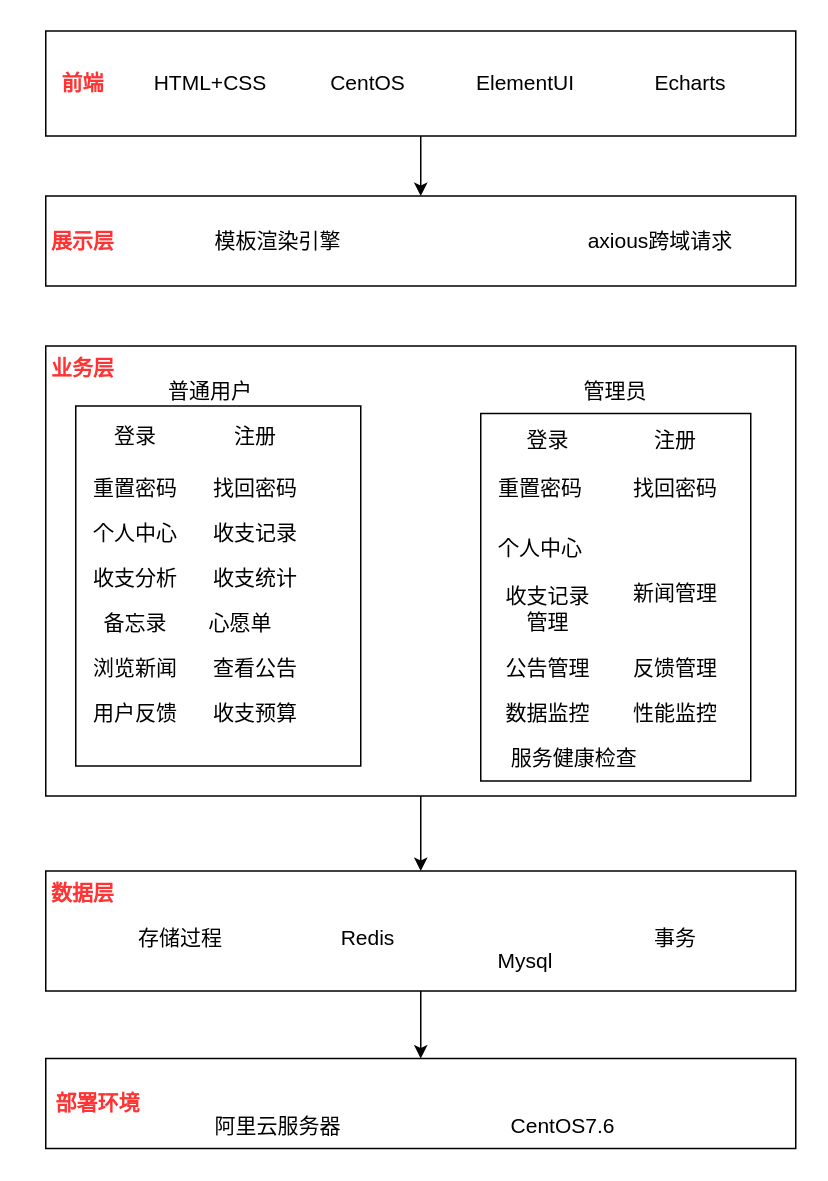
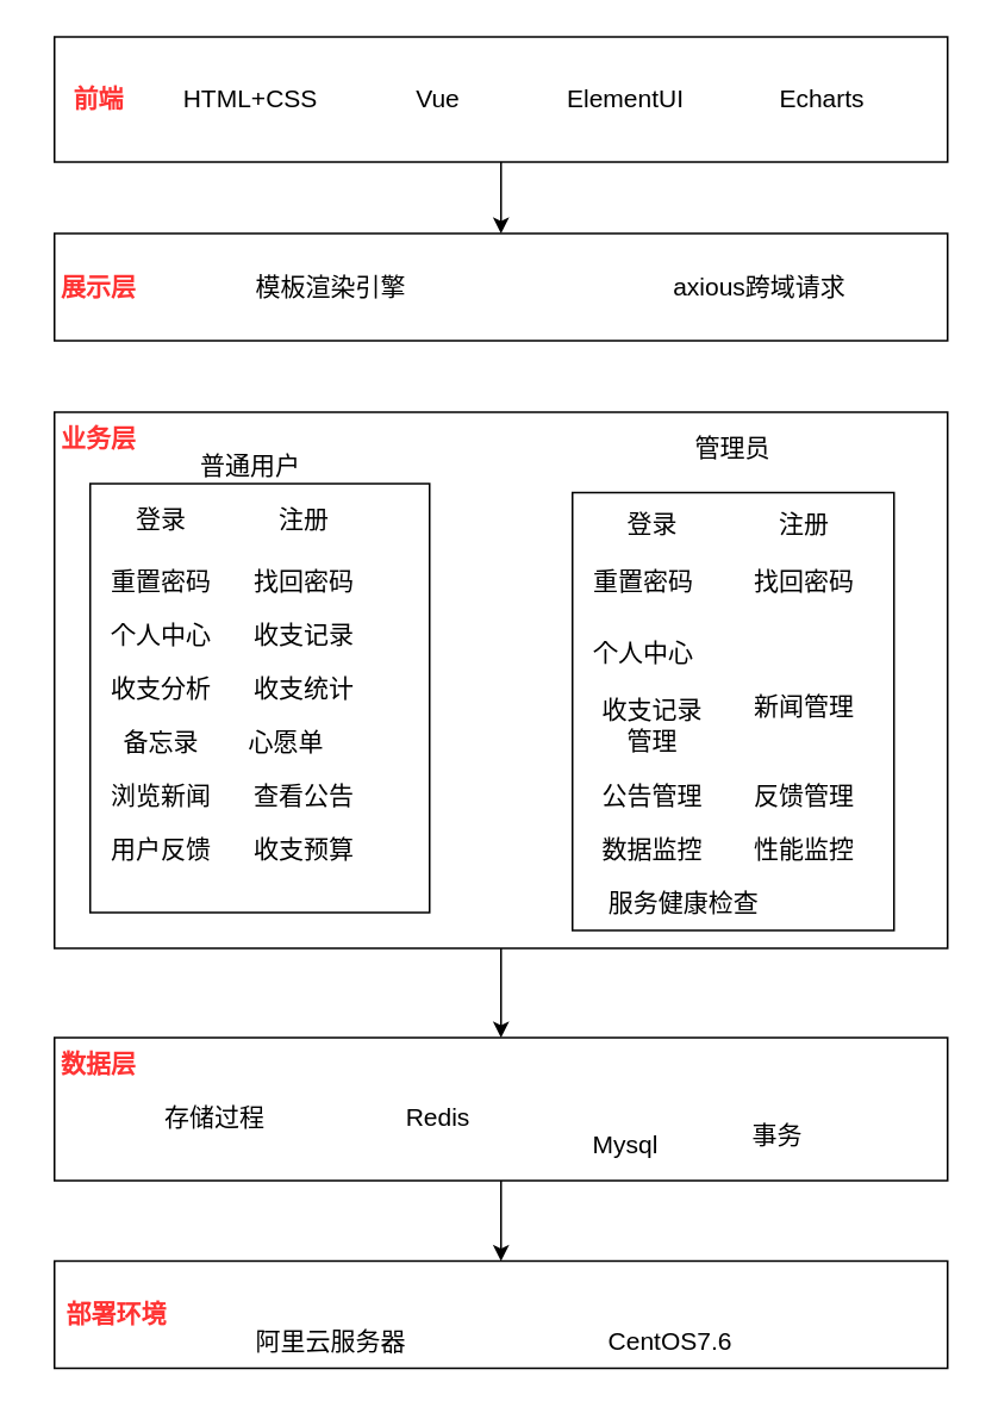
  <mxCell id="0" />
  <mxCell id="1" parent="0" />
  <mxCell id="2" value="" style="rounded=0;whiteSpace=wrap;html=1;" vertex="1" parent="1"><mxGeometry x="30" y="20" width="500" height="70" as="geometry" /></mxCell>
  <mxCell id="3" value="&lt;font color=&quot;#ff3333&quot; style=&quot;font-size: 14px&quot;&gt;&lt;b&gt;前端&lt;/b&gt;&lt;/font&gt;" style="text;html=1;strokeColor=none;fillColor=none;align=center;verticalAlign=middle;whiteSpace=wrap;rounded=0;" vertex="1" parent="1"><mxGeometry x="20" y="40" width="70" height="30" as="geometry" /></mxCell>
  <mxCell id="4" value="&lt;font color=&quot;#000000&quot;&gt;HTML+CSS&lt;/font&gt;" style="text;html=1;strokeColor=none;fillColor=none;align=center;verticalAlign=middle;whiteSpace=wrap;rounded=0;fontSize=14;fontColor=#FF3333;" vertex="1" parent="1"><mxGeometry x="110" y="40" width="60" height="30" as="geometry" /></mxCell>
- <mxCell id="5" value="&lt;font color=&quot;#000000&quot;&gt;CentOS&lt;/font&gt;" style="text;html=1;strokeColor=none;fillColor=none;align=center;verticalAlign=middle;whiteSpace=wrap;rounded=0;fontSize=14;fontColor=#FF3333;" vertex="1" parent="1"><mxGeometry x="215" y="40" width="60" height="30" as="geometry" /></mxCell>
+ <mxCell id="5" value="&lt;font color=&quot;#000000&quot;&gt;Vue&lt;/font&gt;" style="text;html=1;strokeColor=none;fillColor=none;align=center;verticalAlign=middle;whiteSpace=wrap;rounded=0;fontSize=14;fontColor=#FF3333;" vertex="1" parent="1"><mxGeometry x="215" y="40" width="60" height="30" as="geometry" /></mxCell>
  <mxCell id="6" value="&lt;font color=&quot;#000000&quot;&gt;ElementUI&lt;/font&gt;" style="text;html=1;strokeColor=none;fillColor=none;align=center;verticalAlign=middle;whiteSpace=wrap;rounded=0;fontSize=14;fontColor=#FF3333;" vertex="1" parent="1"><mxGeometry x="320" y="40" width="60" height="30" as="geometry" /></mxCell>
  <mxCell id="7" value="&lt;font color=&quot;#000000&quot;&gt;Echarts&lt;/font&gt;" style="text;html=1;strokeColor=none;fillColor=none;align=center;verticalAlign=middle;whiteSpace=wrap;rounded=0;fontSize=14;fontColor=#FF3333;" vertex="1" parent="1"><mxGeometry x="430" y="40" width="60" height="30" as="geometry" /></mxCell>
  <mxCell id="8" value="" style="endArrow=classic;html=1;rounded=0;fontSize=14;fontColor=#000000;exitX=0.5;exitY=1;exitDx=0;exitDy=0;entryX=0.5;entryY=0;entryDx=0;entryDy=0;" edge="1" parent="1" source="2" target="9"><mxGeometry width="50" height="50" relative="1" as="geometry"><mxPoint x="320" y="300" as="sourcePoint" /><mxPoint x="245" y="130" as="targetPoint" /></mxGeometry></mxCell>
  <mxCell id="9" value="" style="rounded=0;whiteSpace=wrap;html=1;fontSize=14;fontColor=#000000;" vertex="1" parent="1"><mxGeometry x="30" y="130" width="500" height="60" as="geometry" /></mxCell>
  <mxCell id="10" value="&lt;font color=&quot;#ff3333&quot;&gt;&lt;span style=&quot;font-size: 14px&quot;&gt;&lt;b&gt;展示层&lt;/b&gt;&lt;/span&gt;&lt;/font&gt;" style="text;html=1;strokeColor=none;fillColor=none;align=center;verticalAlign=middle;whiteSpace=wrap;rounded=0;" vertex="1" parent="1"><mxGeometry x="20" y="145" width="70" height="30" as="geometry" /></mxCell>
- <mxCell id="11" value="&lt;font color=&quot;#000000&quot;&gt;axious跨域请求&lt;/font&gt;" style="text;html=1;strokeColor=none;fillColor=none;align=center;verticalAlign=middle;whiteSpace=wrap;rounded=0;fontSize=14;fontColor=#FF3333;" vertex="1" parent="1"><mxGeometry x="385" y="145" width="110" height="30" as="geometry" /></mxCell>
+ <mxCell id="11" value="&lt;font color=&quot;#000000&quot;&gt;axious跨域请求&lt;/font&gt;" style="text;html=1;strokeColor=none;fillColor=none;align=center;verticalAlign=middle;whiteSpace=wrap;rounded=0;fontSize=14;fontColor=#FF3333;" vertex="1" parent="1"><mxGeometry x="370" y="145" width="110" height="30" as="geometry" /></mxCell>
  <mxCell id="12" value="&lt;font color=&quot;#000000&quot;&gt;模板渲染引擎&lt;/font&gt;" style="text;html=1;strokeColor=none;fillColor=none;align=center;verticalAlign=middle;whiteSpace=wrap;rounded=0;fontSize=14;fontColor=#FF3333;" vertex="1" parent="1"><mxGeometry x="140" y="145" width="90" height="30" as="geometry" /></mxCell>
  <mxCell id="13" value="" style="rounded=0;whiteSpace=wrap;html=1;fontSize=14;fontColor=#000000;" vertex="1" parent="1"><mxGeometry x="30" y="230" width="500" height="300" as="geometry" /></mxCell>
  <mxCell id="14" value="" style="rounded=0;whiteSpace=wrap;html=1;fontSize=14;fontColor=#000000;" vertex="1" parent="1"><mxGeometry x="50" y="270" width="190" height="240" as="geometry" /></mxCell>
  <mxCell id="15" value="&lt;font color=&quot;#ff3333&quot;&gt;&lt;span style=&quot;font-size: 14px&quot;&gt;&lt;b&gt;业务层&lt;/b&gt;&lt;/span&gt;&lt;/font&gt;" style="text;html=1;strokeColor=none;fillColor=none;align=center;verticalAlign=middle;whiteSpace=wrap;rounded=0;" vertex="1" parent="1"><mxGeometry x="20" y="230" width="70" height="30" as="geometry" /></mxCell>
  <mxCell id="16" value="普通用户" style="text;html=1;strokeColor=none;fillColor=none;align=center;verticalAlign=middle;whiteSpace=wrap;rounded=0;fontSize=14;fontColor=#000000;" vertex="1" parent="1"><mxGeometry x="110" y="245" width="60" height="30" as="geometry" /></mxCell>
  <mxCell id="17" value="" style="rounded=0;whiteSpace=wrap;html=1;fontSize=14;fontColor=#000000;" vertex="1" parent="1"><mxGeometry x="320" y="275" width="180" height="245" as="geometry" /></mxCell>
- <mxCell id="18" value="管理员" style="text;html=1;strokeColor=none;fillColor=none;align=center;verticalAlign=middle;whiteSpace=wrap;rounded=0;fontSize=14;fontColor=#000000;" vertex="1" parent="1"><mxGeometry x="380" y="245" width="60" height="30" as="geometry" /></mxCell>
+ <mxCell id="18" value="管理员" style="text;html=1;strokeColor=none;fillColor=none;align=center;verticalAlign=middle;whiteSpace=wrap;rounded=0;fontSize=14;fontColor=#000000;" vertex="1" parent="1"><mxGeometry x="380" y="235" width="60" height="30" as="geometry" /></mxCell>
  <mxCell id="19" value="登录" style="text;html=1;strokeColor=none;fillColor=none;align=center;verticalAlign=middle;whiteSpace=wrap;rounded=0;fontSize=14;fontColor=#000000;" vertex="1" parent="1"><mxGeometry x="60" y="275" width="60" height="30" as="geometry" /></mxCell>
  <mxCell id="20" value="个人中心" style="text;html=1;strokeColor=none;fillColor=none;align=center;verticalAlign=middle;whiteSpace=wrap;rounded=0;fontSize=14;fontColor=#000000;" vertex="1" parent="1"><mxGeometry x="60" y="340" width="60" height="30" as="geometry" /></mxCell>
  <mxCell id="21" value="注册" style="text;html=1;strokeColor=none;fillColor=none;align=center;verticalAlign=middle;whiteSpace=wrap;rounded=0;fontSize=14;fontColor=#000000;" vertex="1" parent="1"><mxGeometry x="140" y="275" width="60" height="30" as="geometry" /></mxCell>
  <mxCell id="22" value="重置密码" style="text;html=1;strokeColor=none;fillColor=none;align=center;verticalAlign=middle;whiteSpace=wrap;rounded=0;fontSize=14;fontColor=#000000;" vertex="1" parent="1"><mxGeometry x="60" y="310" width="60" height="30" as="geometry" /></mxCell>
  <mxCell id="23" value="找回密码" style="text;html=1;strokeColor=none;fillColor=none;align=center;verticalAlign=middle;whiteSpace=wrap;rounded=0;fontSize=14;fontColor=#000000;" vertex="1" parent="1"><mxGeometry x="140" y="310" width="60" height="30" as="geometry" /></mxCell>
  <mxCell id="24" value="心愿单" style="text;html=1;strokeColor=none;fillColor=none;align=center;verticalAlign=middle;whiteSpace=wrap;rounded=0;fontSize=14;fontColor=#000000;" vertex="1" parent="1"><mxGeometry x="130" y="400" width="60" height="30" as="geometry" /></mxCell>
  <mxCell id="25" value="收支分析" style="text;html=1;strokeColor=none;fillColor=none;align=center;verticalAlign=middle;whiteSpace=wrap;rounded=0;fontSize=14;fontColor=#000000;" vertex="1" parent="1"><mxGeometry x="60" y="370" width="60" height="30" as="geometry" /></mxCell>
  <mxCell id="26" value="收支记录" style="text;html=1;strokeColor=none;fillColor=none;align=center;verticalAlign=middle;whiteSpace=wrap;rounded=0;fontSize=14;fontColor=#000000;" vertex="1" parent="1"><mxGeometry x="140" y="340" width="60" height="30" as="geometry" /></mxCell>
  <mxCell id="27" value="收支统计" style="text;html=1;strokeColor=none;fillColor=none;align=center;verticalAlign=middle;whiteSpace=wrap;rounded=0;fontSize=14;fontColor=#000000;" vertex="1" parent="1"><mxGeometry x="140" y="370" width="60" height="30" as="geometry" /></mxCell>
  <mxCell id="28" value="备忘录" style="text;html=1;strokeColor=none;fillColor=none;align=center;verticalAlign=middle;whiteSpace=wrap;rounded=0;fontSize=14;fontColor=#000000;" vertex="1" parent="1"><mxGeometry x="60" y="400" width="60" height="30" as="geometry" /></mxCell>
  <mxCell id="29" value="浏览新闻" style="text;html=1;strokeColor=none;fillColor=none;align=center;verticalAlign=middle;whiteSpace=wrap;rounded=0;fontSize=14;fontColor=#000000;" vertex="1" parent="1"><mxGeometry x="60" y="430" width="60" height="30" as="geometry" /></mxCell>
  <mxCell id="30" value="查看公告" style="text;html=1;strokeColor=none;fillColor=none;align=center;verticalAlign=middle;whiteSpace=wrap;rounded=0;fontSize=14;fontColor=#000000;" vertex="1" parent="1"><mxGeometry x="140" y="430" width="60" height="30" as="geometry" /></mxCell>
  <mxCell id="31" value="用户反馈" style="text;html=1;strokeColor=none;fillColor=none;align=center;verticalAlign=middle;whiteSpace=wrap;rounded=0;fontSize=14;fontColor=#000000;" vertex="1" parent="1"><mxGeometry x="60" y="460" width="60" height="30" as="geometry" /></mxCell>
  <mxCell id="32" value="收支预算" style="text;html=1;strokeColor=none;fillColor=none;align=center;verticalAlign=middle;whiteSpace=wrap;rounded=0;fontSize=14;fontColor=#000000;" vertex="1" parent="1"><mxGeometry x="140" y="460" width="60" height="30" as="geometry" /></mxCell>
  <mxCell id="33" value="登录" style="text;html=1;strokeColor=none;fillColor=none;align=center;verticalAlign=middle;whiteSpace=wrap;rounded=0;fontSize=14;fontColor=#000000;" vertex="1" parent="1"><mxGeometry x="335" y="280" width="60" height="25" as="geometry" /></mxCell>
  <mxCell id="34" value="注册" style="text;html=1;strokeColor=none;fillColor=none;align=center;verticalAlign=middle;whiteSpace=wrap;rounded=0;fontSize=14;fontColor=#000000;" vertex="1" parent="1"><mxGeometry x="420" y="277.5" width="60" height="30" as="geometry" /></mxCell>
  <mxCell id="35" value="重置密码" style="text;html=1;strokeColor=none;fillColor=none;align=center;verticalAlign=middle;whiteSpace=wrap;rounded=0;fontSize=14;fontColor=#000000;" vertex="1" parent="1"><mxGeometry x="330" y="310" width="60" height="30" as="geometry" /></mxCell>
  <mxCell id="36" value="找回密码" style="text;html=1;strokeColor=none;fillColor=none;align=center;verticalAlign=middle;whiteSpace=wrap;rounded=0;fontSize=14;fontColor=#000000;" vertex="1" parent="1"><mxGeometry x="420" y="310" width="60" height="30" as="geometry" /></mxCell>
  <mxCell id="37" value="个人中心" style="text;html=1;strokeColor=none;fillColor=none;align=center;verticalAlign=middle;whiteSpace=wrap;rounded=0;fontSize=14;fontColor=#000000;" vertex="1" parent="1"><mxGeometry x="330" y="350" width="60" height="30" as="geometry" /></mxCell>
  <mxCell id="38" value="收支记录管理" style="text;html=1;strokeColor=none;fillColor=none;align=center;verticalAlign=middle;whiteSpace=wrap;rounded=0;fontSize=14;fontColor=#000000;" vertex="1" parent="1"><mxGeometry x="335" y="390" width="60" height="30" as="geometry" /></mxCell>
  <mxCell id="39" value="新闻管理" style="text;html=1;strokeColor=none;fillColor=none;align=center;verticalAlign=middle;whiteSpace=wrap;rounded=0;fontSize=14;fontColor=#000000;" vertex="1" parent="1"><mxGeometry x="420" y="380" width="60" height="30" as="geometry" /></mxCell>
  <mxCell id="40" value="公告管理" style="text;html=1;strokeColor=none;fillColor=none;align=center;verticalAlign=middle;whiteSpace=wrap;rounded=0;fontSize=14;fontColor=#000000;" vertex="1" parent="1"><mxGeometry x="335" y="430" width="60" height="30" as="geometry" /></mxCell>
  <mxCell id="41" value="反馈管理" style="text;html=1;strokeColor=none;fillColor=none;align=center;verticalAlign=middle;whiteSpace=wrap;rounded=0;fontSize=14;fontColor=#000000;" vertex="1" parent="1"><mxGeometry x="420" y="430" width="60" height="30" as="geometry" /></mxCell>
  <mxCell id="42" value="数据监控" style="text;html=1;strokeColor=none;fillColor=none;align=center;verticalAlign=middle;whiteSpace=wrap;rounded=0;fontSize=14;fontColor=#000000;" vertex="1" parent="1"><mxGeometry x="335" y="460" width="60" height="30" as="geometry" /></mxCell>
  <mxCell id="43" value="性能监控" style="text;html=1;strokeColor=none;fillColor=none;align=center;verticalAlign=middle;whiteSpace=wrap;rounded=0;fontSize=14;fontColor=#000000;" vertex="1" parent="1"><mxGeometry x="420" y="460" width="60" height="30" as="geometry" /></mxCell>
  <mxCell id="44" value="服务健康检查" style="text;html=1;strokeColor=none;fillColor=none;align=center;verticalAlign=middle;whiteSpace=wrap;rounded=0;fontSize=14;fontColor=#000000;" vertex="1" parent="1"><mxGeometry x="335" y="490" width="95" height="30" as="geometry" /></mxCell>
  <mxCell id="45" value="" style="rounded=0;whiteSpace=wrap;html=1;fontSize=14;fontColor=#000000;" vertex="1" parent="1"><mxGeometry x="30" y="580" width="500" height="80" as="geometry" /></mxCell>
  <mxCell id="46" value="" style="endArrow=classic;html=1;rounded=0;fontSize=14;fontColor=#000000;exitX=0.5;exitY=1;exitDx=0;exitDy=0;entryX=0.5;entryY=0;entryDx=0;entryDy=0;" edge="1" parent="1" source="13" target="45"><mxGeometry width="50" height="50" relative="1" as="geometry"><mxPoint x="320" y="570" as="sourcePoint" /><mxPoint x="370" y="520" as="targetPoint" /></mxGeometry></mxCell>
  <mxCell id="47" value="&lt;font color=&quot;#ff3333&quot;&gt;&lt;span style=&quot;font-size: 14px&quot;&gt;&lt;b&gt;数据层&lt;/b&gt;&lt;/span&gt;&lt;/font&gt;" style="text;html=1;strokeColor=none;fillColor=none;align=center;verticalAlign=middle;whiteSpace=wrap;rounded=0;" vertex="1" parent="1"><mxGeometry x="20" y="580" width="70" height="30" as="geometry" /></mxCell>
  <mxCell id="48" value="存储过程" style="text;html=1;strokeColor=none;fillColor=none;align=center;verticalAlign=middle;whiteSpace=wrap;rounded=0;fontSize=14;fontColor=#000000;" vertex="1" parent="1"><mxGeometry x="90" y="610" width="60" height="30" as="geometry" /></mxCell>
  <mxCell id="49" value="Redis" style="text;html=1;strokeColor=none;fillColor=none;align=center;verticalAlign=middle;whiteSpace=wrap;rounded=0;fontSize=14;fontColor=#000000;" vertex="1" parent="1"><mxGeometry x="215" y="610" width="60" height="30" as="geometry" /></mxCell>
  <mxCell id="50" value="Mysql" style="text;html=1;strokeColor=none;fillColor=none;align=center;verticalAlign=middle;whiteSpace=wrap;rounded=0;fontSize=14;fontColor=#000000;" vertex="1" parent="1"><mxGeometry x="320" y="625" width="60" height="30" as="geometry" /></mxCell>
- <mxCell id="51" value="事务" style="text;html=1;strokeColor=none;fillColor=none;align=center;verticalAlign=middle;whiteSpace=wrap;rounded=0;fontSize=14;fontColor=#000000;" vertex="1" parent="1"><mxGeometry x="420" y="610" width="60" height="30" as="geometry" /></mxCell>
+ <mxCell id="51" value="事务" style="text;html=1;strokeColor=none;fillColor=none;align=center;verticalAlign=middle;whiteSpace=wrap;rounded=0;fontSize=14;fontColor=#000000;" vertex="1" parent="1"><mxGeometry x="405" y="620" width="60" height="30" as="geometry" /></mxCell>
  <mxCell id="52" value="" style="rounded=0;whiteSpace=wrap;html=1;fontSize=14;fontColor=#000000;" vertex="1" parent="1"><mxGeometry x="30" y="705" width="500" height="60" as="geometry" /></mxCell>
  <mxCell id="53" value="&lt;font color=&quot;#ff3333&quot;&gt;&lt;span style=&quot;font-size: 14px&quot;&gt;&lt;b&gt;部署环境&lt;/b&gt;&lt;/span&gt;&lt;/font&gt;" style="text;html=1;strokeColor=none;fillColor=none;align=center;verticalAlign=middle;whiteSpace=wrap;rounded=0;" vertex="1" parent="1"><mxGeometry x="30" y="720" width="70" height="30" as="geometry" /></mxCell>
  <mxCell id="54" value="阿里云服务器" style="text;html=1;strokeColor=none;fillColor=none;align=center;verticalAlign=middle;whiteSpace=wrap;rounded=0;fontSize=14;fontColor=#000000;" vertex="1" parent="1"><mxGeometry x="140" y="735" width="90" height="30" as="geometry" /></mxCell>
  <mxCell id="55" value="CentOS7.6" style="text;html=1;strokeColor=none;fillColor=none;align=center;verticalAlign=middle;whiteSpace=wrap;rounded=0;fontSize=14;fontColor=#000000;" vertex="1" parent="1"><mxGeometry x="330" y="735" width="90" height="30" as="geometry" /></mxCell>
  <mxCell id="56" value="" style="endArrow=classic;html=1;rounded=0;fontSize=14;fontColor=#000000;exitX=0.5;exitY=1;exitDx=0;exitDy=0;entryX=0.5;entryY=0;entryDx=0;entryDy=0;" edge="1" parent="1" source="45" target="52"><mxGeometry width="50" height="50" relative="1" as="geometry"><mxPoint x="320" y="560" as="sourcePoint" /><mxPoint x="370" y="510" as="targetPoint" /></mxGeometry></mxCell>
